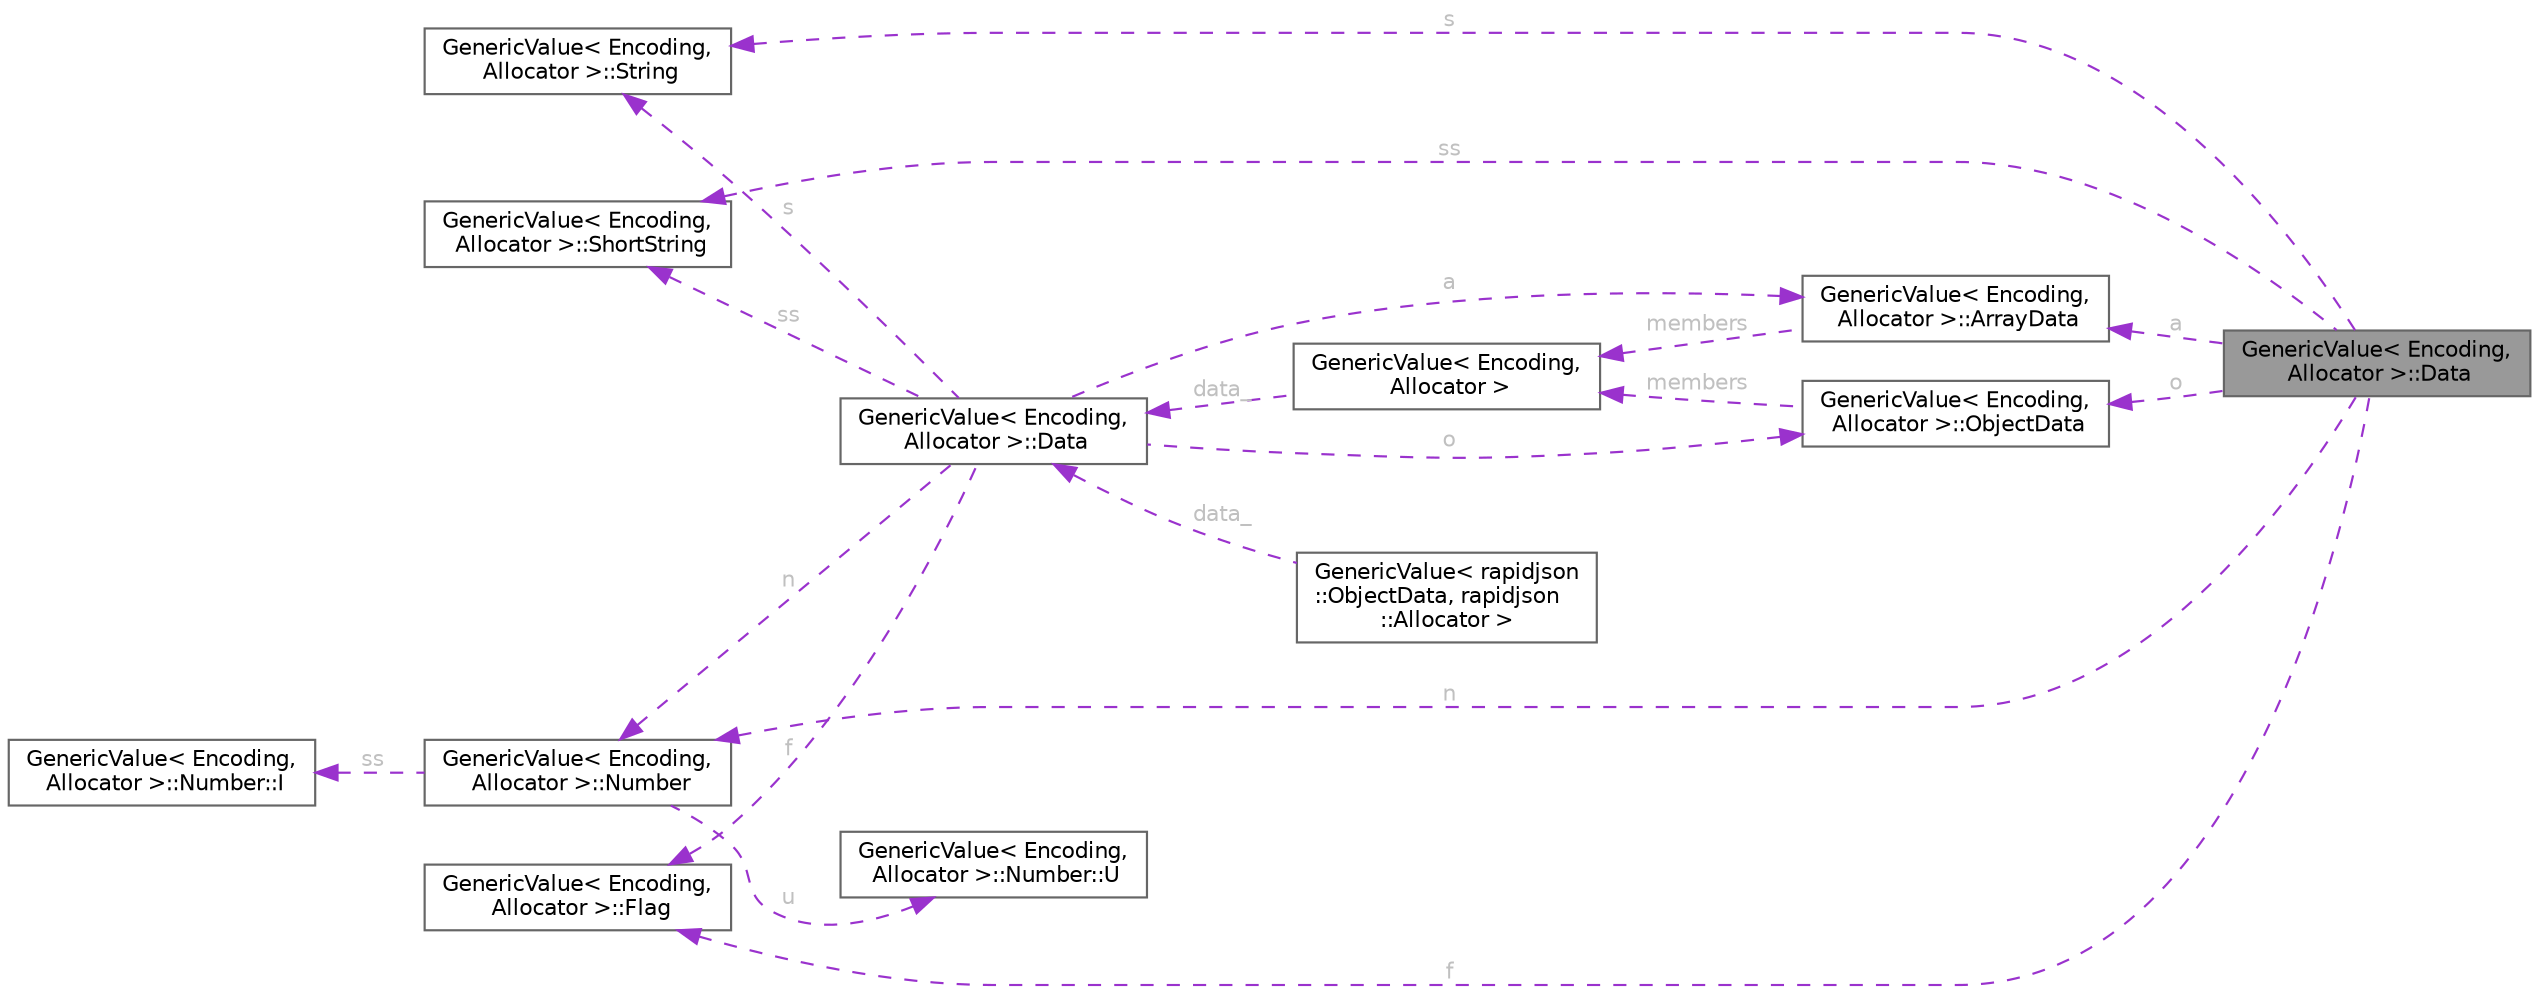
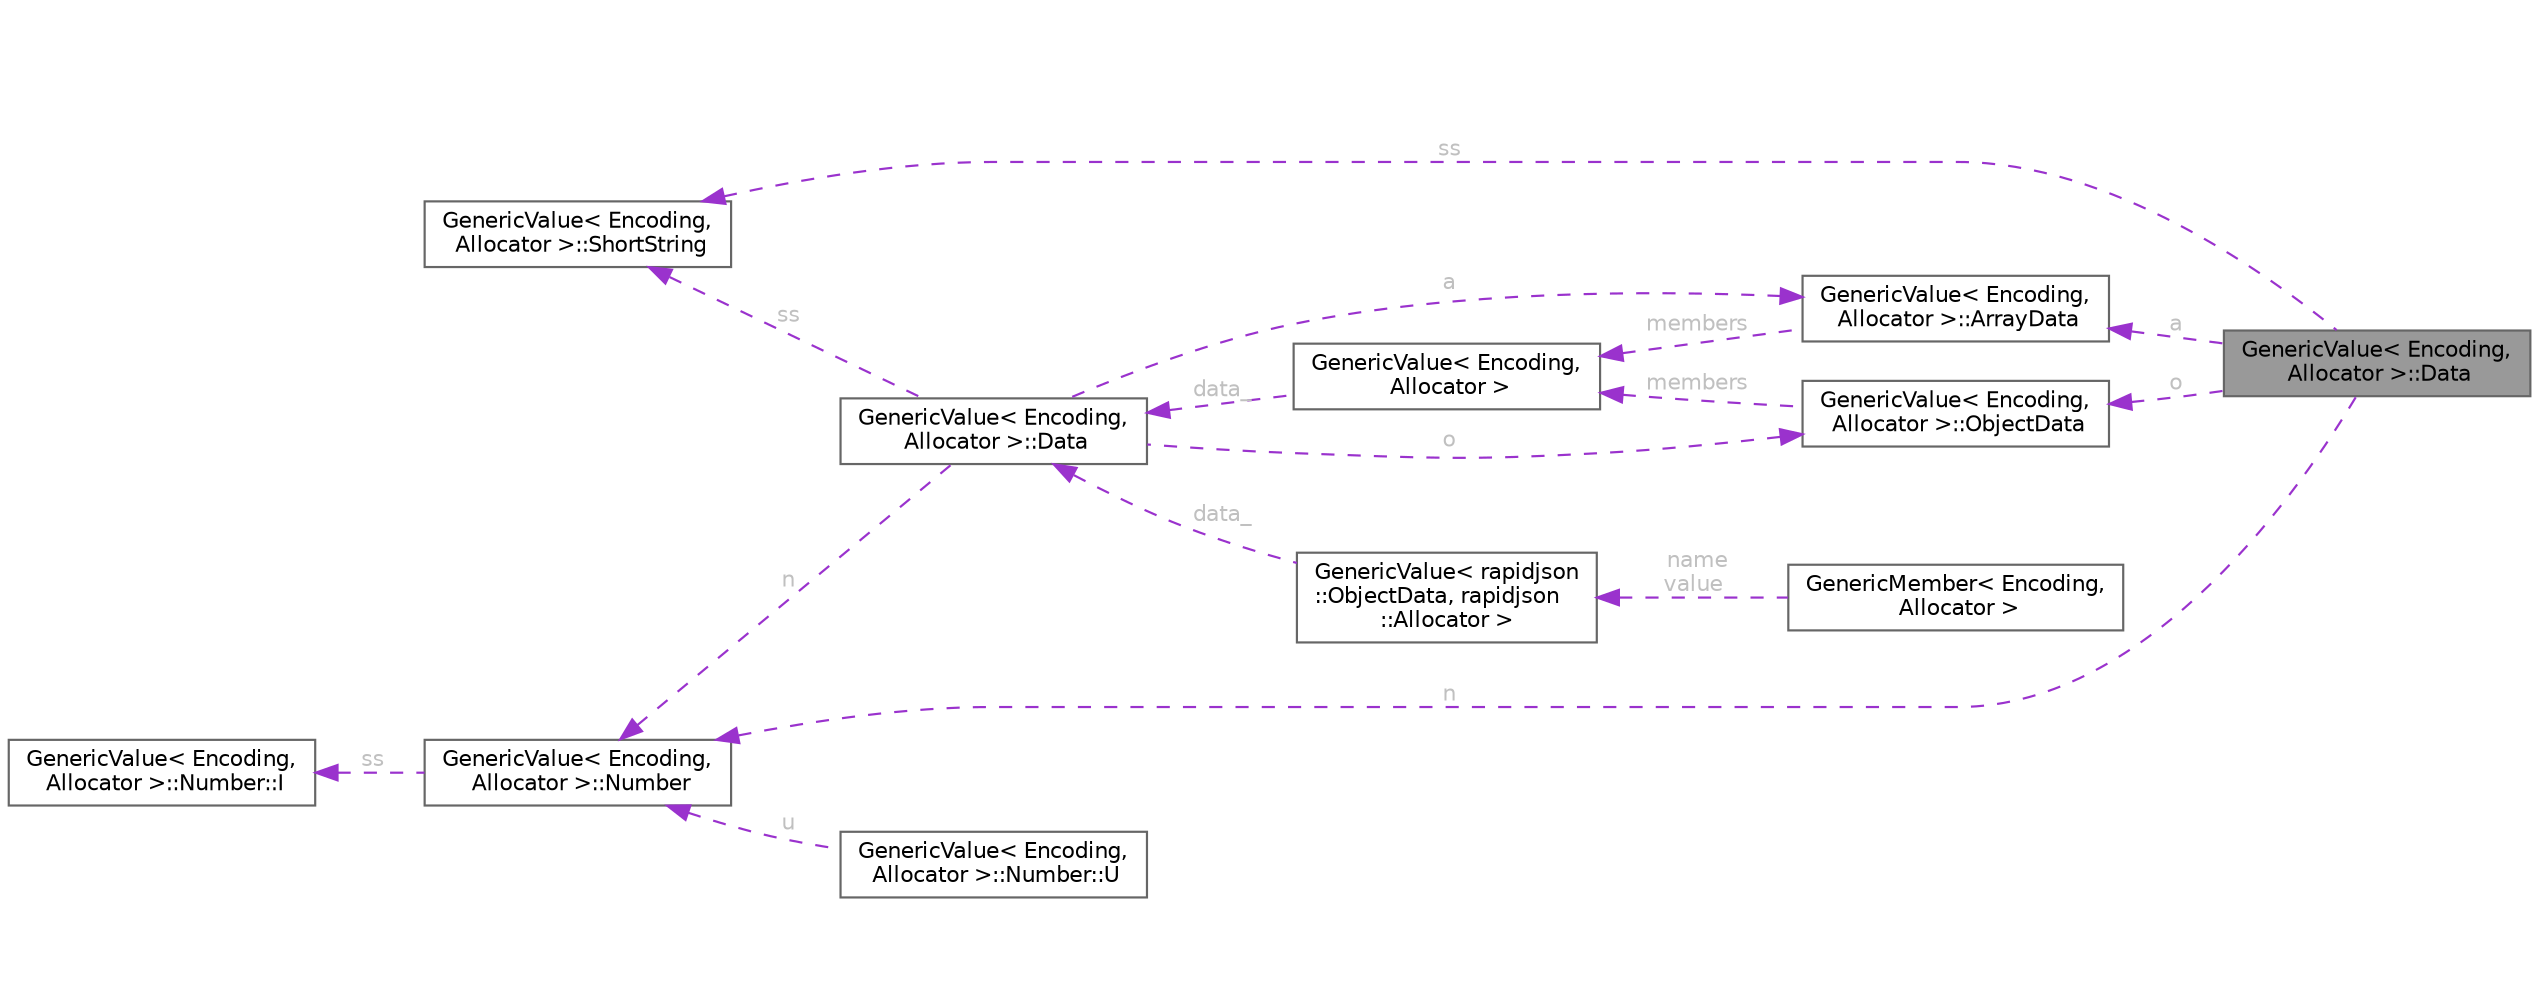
  digraph {
    rankdir=LR
    node [color=gray40 fillcolor=white fontname=Helvetica fontsize=10 shape=box style=filled]
    edge [color=darkorchid3 dir=back fontcolor=grey fontname=Helvetica fontsize=10 labelfontname=Helvetica labelfontsize=10 style=dashed]
    n1 [fillcolor=grey60 fontcolor=black height=0.2 label="GenericValue\< Encoding,\l Allocator \>::Data" width=0.4]
-   n2 [height=0.2 label="GenericValue\< Encoding,\l Allocator \>::String" width=0.4]
    n3 [height=0.2 label="GenericValue\< Encoding,\l Allocator \>::Data" width=0.4]
    n4 [height=0.2 label="GenericValue\< rapidjson\l::ObjectData, rapidjson\l::Allocator \>" width=0.4]
    n5 [height=0.2 label="GenericValue\< Encoding,\l Allocator \>" width=0.4]
    n6 [height=0.2 label="GenericValue\< Encoding,\l Allocator \>::ShortString" width=0.4]
    n7 [height=0.2 label="GenericValue\< Encoding,\l Allocator \>::Number" width=0.4]
    n8 [height=0.2 label="GenericValue\< Encoding,\l Allocator \>::Number::I" width=0.4]
    n9 [height=0.2 label="GenericValue\< Encoding,\l Allocator \>::Number::U" width=0.4]
    n10 [height=0.2 label="GenericValue\< Encoding,\l Allocator \>::ObjectData" width=0.4]
+   n11 [height=0.2 label="GenericMember\< Encoding,\l Allocator \>" width=0.4]
    n12 [height=0.2 label="GenericValue\< Encoding,\l Allocator \>::ArrayData" width=0.4]
-   n13 [height=0.2 label="GenericValue\< Encoding,\l Allocator \>::Flag" width=0.4]
-   n2 -> n1 [label=" s"]
-   n2 -> n3 [label=" s"]
    n3 -> n4 [label=" data_"]
    n3 -> n5 [label=" data_"]
+   n4 -> n11 [label=" name\nvalue"]
    n5 -> n10 [label=" members"]
    n5 -> n12 [label=" members"]
    n6 -> n1 [label=" ss"]
    n6 -> n3 [label=" ss"]
    n7 -> n1 [label=" n"]
    n7 -> n3 [label=" n"]
    n8 -> n7 [label=" ss"]
-   n9 -> n7 [label=" u"]
+   n7 -> n9 [label=" u"]
    n10 -> n1 [label=" o"]
    n10 -> n3 [label=" o"]
    n12 -> n1 [label=" a"]
    n12 -> n3 [label=" a"]
-   n13 -> n1 [label=" f"]
-   n13 -> n3 [label=" f"]
  }
